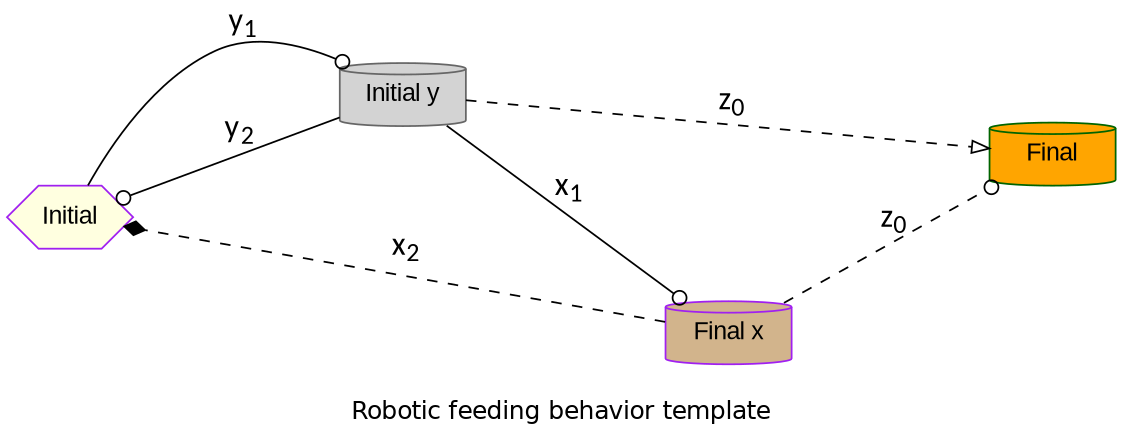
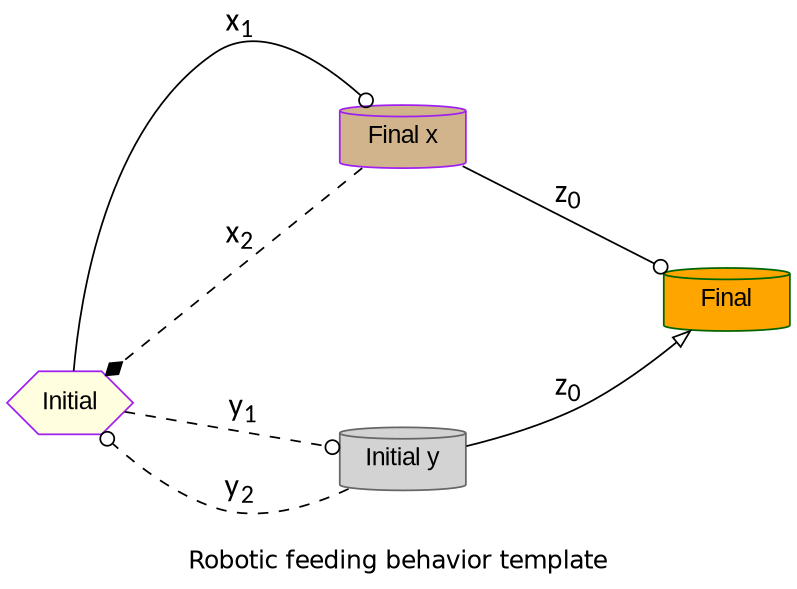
  digraph {
    fontname=helvetica
    forcelabels=true
    label="\nRobotic feeding behavior template"
    nodesep=1.3
    rankdir=LR
    ranksep=1.3
    node [color=purple fixedsize=true fontname=arial shape=cylinder style=filled]
    edge [arrowhead=odot color=black fontname=calibri fontsize=18 penwidth=1.0 splines=curved weight=0.2]
    n1 [fillcolor=lightyellow label=Initial shape=hexagon width=1.0]
    n2 [fillcolor=tan label="Final x" width=1.0]
    n3 [color=gray40 fillcolor=lightgrey label="Initial y" width=1.0]
    n4 [color=darkgreen fillcolor=orange label=Final width=1.0]
-   n3 -> n2 [label=< x<SUB>1</SUB>>]
-   n1 -> n3 [label=<  y<SUB>1</SUB>>]
+   n1 -> n2 [label=< x<SUB>1</SUB>>]
+   n1 -> n3 [label=<  y<SUB>1</SUB>> style=dashed]
    n2 -> n1 [arrowhead=diamond label=< x<SUB>2</SUB>> style=dashed]
-   n2 -> n4 [label=< z<SUB>0</SUB>> weight=0.6 style=dashed]
-   n3 -> n1 [label=< y<SUB>2</SUB>> style=solid]
-   n3 -> n4 [arrowhead=onormal label=< z<SUB>0</SUB>> weight=0.1 style=dashed]
+   n2 -> n4 [label=< z<SUB>0</SUB>> weight=0.6]
+   n3 -> n1 [label=< y<SUB>2</SUB>> style=dashed]
+   n3 -> n4 [arrowhead=onormal label=< z<SUB>0</SUB>> weight=0.1]
  }
